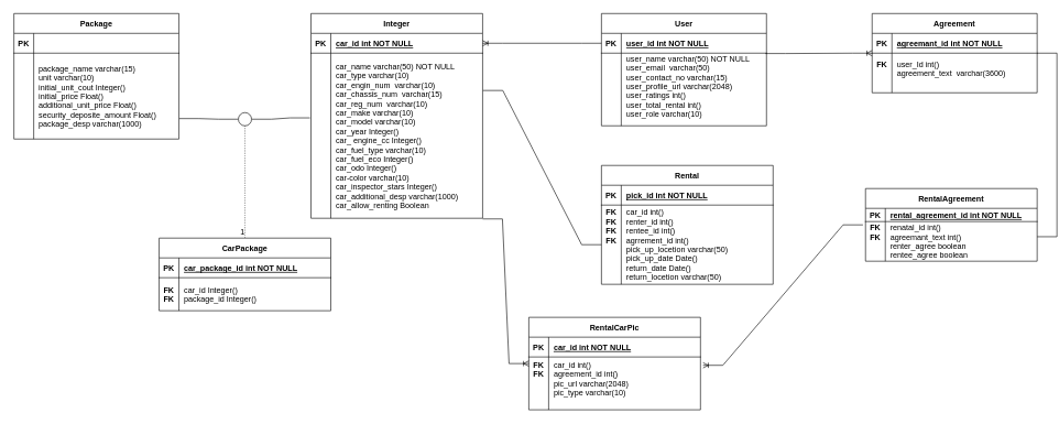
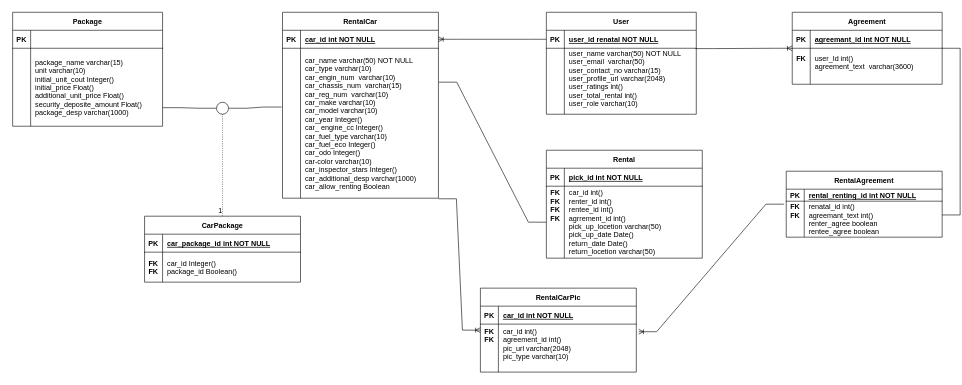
  <mxCell id="0" />
  <mxCell id="1" parent="0" />
  <mxCell id="2" value="User" style="shape=table;startSize=30;container=1;collapsible=1;childLayout=tableLayout;fixedRows=1;rowLines=0;fontStyle=1;align=center;resizeLast=1;" vertex="1" parent="1"><mxGeometry x="910" y="20" width="250" height="170" as="geometry"><mxRectangle x="20" y="30" width="70" height="30" as="alternateBounds" /></mxGeometry></mxCell>
  <mxCell id="3" value="" style="shape=partialRectangle;collapsible=0;dropTarget=0;pointerEvents=0;fillColor=none;points=[[0,0.5],[1,0.5]];portConstraint=eastwest;top=0;left=0;right=0;bottom=1;" vertex="1" parent="2"><mxGeometry y="30" width="250" height="30" as="geometry" /></mxCell>
  <mxCell id="4" value="PK" style="shape=partialRectangle;overflow=hidden;connectable=0;fillColor=none;top=0;left=0;bottom=0;right=0;fontStyle=1;" vertex="1" parent="3"><mxGeometry width="30" height="30" as="geometry"><mxRectangle width="30" height="30" as="alternateBounds" /></mxGeometry></mxCell>
- <mxCell id="5" value="user_id int NOT NULL " style="shape=partialRectangle;overflow=hidden;connectable=0;fillColor=none;top=0;left=0;bottom=0;right=0;align=left;spacingLeft=6;fontStyle=5;" vertex="1" parent="3"><mxGeometry x="30" width="220" height="30" as="geometry"><mxRectangle width="220" height="30" as="alternateBounds" /></mxGeometry></mxCell>
+ <mxCell id="5" value="user_id renatal NOT NULL " style="shape=partialRectangle;overflow=hidden;connectable=0;fillColor=none;top=0;left=0;bottom=0;right=0;align=left;spacingLeft=6;fontStyle=5;" vertex="1" parent="3"><mxGeometry x="30" width="220" height="30" as="geometry"><mxRectangle width="220" height="30" as="alternateBounds" /></mxGeometry></mxCell>
  <mxCell id="6" value="" style="shape=partialRectangle;collapsible=0;dropTarget=0;pointerEvents=0;fillColor=none;points=[[0,0.5],[1,0.5]];portConstraint=eastwest;top=0;left=0;right=0;bottom=0;" vertex="1" parent="2"><mxGeometry y="60" width="250" height="110" as="geometry" /></mxCell>
  <mxCell id="7" value="" style="shape=partialRectangle;overflow=hidden;connectable=0;fillColor=none;top=0;left=0;bottom=0;right=0;" vertex="1" parent="6"><mxGeometry width="30" height="110" as="geometry"><mxRectangle width="30" height="110" as="alternateBounds" /></mxGeometry></mxCell>
  <mxCell id="8" value="user_name varchar(50) NOT NULL&#10;user_email  varchar(50)&#10;user_contact_no varchar(15)&#10;user_profile_url varchar(2048)&#10;user_ratings int()&#10;user_total_rental int()&#10;user_role varchar(10)&#10;" style="shape=partialRectangle;overflow=hidden;connectable=0;fillColor=none;top=0;left=0;bottom=0;right=0;align=left;spacingLeft=6;" vertex="1" parent="6"><mxGeometry x="30" width="220" height="110" as="geometry"><mxRectangle width="220" height="110" as="alternateBounds" /></mxGeometry></mxCell>
  <mxCell id="9" style="edgeStyle=entityRelationEdgeStyle;rounded=0;orthogonalLoop=1;jettySize=auto;html=1;entryX=1;entryY=0.382;entryDx=0;entryDy=0;entryPerimeter=0;endArrow=none;endFill=0;" edge="1" parent="1" source="10" target="64"><mxGeometry relative="1" as="geometry" /></mxCell>
  <mxCell id="10" value="Agreement" style="shape=table;startSize=30;container=1;collapsible=1;childLayout=tableLayout;fixedRows=1;rowLines=0;fontStyle=1;align=center;resizeLast=1;" vertex="1" parent="1"><mxGeometry x="1320" y="20" width="250" height="120" as="geometry"><mxRectangle x="20" y="30" width="70" height="30" as="alternateBounds" /></mxGeometry></mxCell>
  <mxCell id="11" value="" style="shape=partialRectangle;collapsible=0;dropTarget=0;pointerEvents=0;fillColor=none;points=[[0,0.5],[1,0.5]];portConstraint=eastwest;top=0;left=0;right=0;bottom=1;" vertex="1" parent="10"><mxGeometry y="30" width="250" height="30" as="geometry" /></mxCell>
  <mxCell id="12" value="PK" style="shape=partialRectangle;overflow=hidden;connectable=0;fillColor=none;top=0;left=0;bottom=0;right=0;fontStyle=1;" vertex="1" parent="11"><mxGeometry width="30" height="30" as="geometry"><mxRectangle width="30" height="30" as="alternateBounds" /></mxGeometry></mxCell>
  <mxCell id="13" value="agreemant_id int NOT NULL " style="shape=partialRectangle;overflow=hidden;connectable=0;fillColor=none;top=0;left=0;bottom=0;right=0;align=left;spacingLeft=6;fontStyle=5;" vertex="1" parent="11"><mxGeometry x="30" width="220" height="30" as="geometry"><mxRectangle width="220" height="30" as="alternateBounds" /></mxGeometry></mxCell>
  <mxCell id="14" value="" style="shape=partialRectangle;collapsible=0;dropTarget=0;pointerEvents=0;fillColor=none;points=[[0,0.5],[1,0.5]];portConstraint=eastwest;top=0;left=0;right=0;bottom=0;" vertex="1" parent="10"><mxGeometry y="60" width="250" height="60" as="geometry" /></mxCell>
  <mxCell id="15" value="FK&#10;&#10;" style="shape=partialRectangle;overflow=hidden;connectable=0;fillColor=none;top=0;left=0;bottom=0;right=0;fontStyle=1" vertex="1" parent="14"><mxGeometry width="30" height="60" as="geometry"><mxRectangle width="30" height="60" as="alternateBounds" /></mxGeometry></mxCell>
  <mxCell id="16" value="user_Id int()&#10;agreement_text  varchar(3600)&#10;" style="shape=partialRectangle;overflow=hidden;connectable=0;fillColor=none;top=0;left=0;bottom=0;right=0;align=left;spacingLeft=6;" vertex="1" parent="14"><mxGeometry x="30" width="220" height="60" as="geometry"><mxRectangle width="220" height="60" as="alternateBounds" /></mxGeometry></mxCell>
  <mxCell id="17" value="" style="edgeStyle=entityRelationEdgeStyle;fontSize=12;html=1;endArrow=ERoneToMany;rounded=0;exitX=0.994;exitY=0.005;exitDx=0;exitDy=0;exitPerimeter=0;" edge="1" parent="1" source="6" target="10"><mxGeometry width="100" height="100" relative="1" as="geometry"><mxPoint x="775" y="71" as="sourcePoint" /><mxPoint x="1290" y="190" as="targetPoint" /></mxGeometry></mxCell>
  <mxCell id="18" value="" style="edgeStyle=entityRelationEdgeStyle;rounded=0;orthogonalLoop=1;jettySize=auto;html=1;endArrow=ERoneToMany;endFill=0;" edge="1" parent="1" target="27"><mxGeometry relative="1" as="geometry"><mxPoint x="730" y="331" as="sourcePoint" /></mxGeometry></mxCell>
- <mxCell id="19" value="Integer" style="shape=table;startSize=30;container=1;collapsible=1;childLayout=tableLayout;fixedRows=1;rowLines=0;fontStyle=1;align=center;resizeLast=1;" vertex="1" parent="1"><mxGeometry x="470" y="20" width="260" height="310" as="geometry"><mxRectangle x="20" y="30" width="70" height="30" as="alternateBounds" /></mxGeometry></mxCell>
+ <mxCell id="19" value="RentalCar" style="shape=table;startSize=30;container=1;collapsible=1;childLayout=tableLayout;fixedRows=1;rowLines=0;fontStyle=1;align=center;resizeLast=1;" vertex="1" parent="1"><mxGeometry x="470" y="20" width="260" height="310" as="geometry"><mxRectangle x="20" y="30" width="70" height="30" as="alternateBounds" /></mxGeometry></mxCell>
  <mxCell id="20" value="" style="shape=partialRectangle;collapsible=0;dropTarget=0;pointerEvents=0;fillColor=none;points=[[0,0.5],[1,0.5]];portConstraint=eastwest;top=0;left=0;right=0;bottom=1;" vertex="1" parent="19"><mxGeometry y="30" width="260" height="30" as="geometry" /></mxCell>
  <mxCell id="21" value="PK" style="shape=partialRectangle;overflow=hidden;connectable=0;fillColor=none;top=0;left=0;bottom=0;right=0;fontStyle=1;" vertex="1" parent="20"><mxGeometry width="30" height="30" as="geometry"><mxRectangle width="30" height="30" as="alternateBounds" /></mxGeometry></mxCell>
  <mxCell id="22" value="car_id int NOT NULL " style="shape=partialRectangle;overflow=hidden;connectable=0;fillColor=none;top=0;left=0;bottom=0;right=0;align=left;spacingLeft=6;fontStyle=5;" vertex="1" parent="20"><mxGeometry x="30" width="230" height="30" as="geometry"><mxRectangle width="230" height="30" as="alternateBounds" /></mxGeometry></mxCell>
  <mxCell id="23" value="" style="shape=partialRectangle;collapsible=0;dropTarget=0;pointerEvents=0;fillColor=none;points=[[0,0.5],[1,0.5]];portConstraint=eastwest;top=0;left=0;right=0;bottom=0;" vertex="1" parent="19"><mxGeometry y="60" width="260" height="250" as="geometry" /></mxCell>
  <mxCell id="24" value="" style="shape=partialRectangle;overflow=hidden;connectable=0;fillColor=none;top=0;left=0;bottom=0;right=0;" vertex="1" parent="23"><mxGeometry width="30" height="250" as="geometry"><mxRectangle width="30" height="250" as="alternateBounds" /></mxGeometry></mxCell>
  <mxCell id="25" value="car_name varchar(50) NOT NULL&#10;car_type varchar(10)&#10;car_engin_num  varchar(10)&#10;car_chassis_num  varchar(15)&#10;car_reg_num  varchar(10)&#10;car_make varchar(10)&#10;car_model varchar(10)&#10;car_year Integer()&#10;car_ engine_cc Integer()&#10;car_fuel_type varchar(10)&#10;car_fuel_eco Integer()&#10;car_odo Integer()&#10;car-color varchar(10)&#10;car_inspector_stars Integer()&#10;car_additional_desp varchar(1000)&#10;car_allow_renting Boolean" style="shape=partialRectangle;overflow=hidden;connectable=0;fillColor=none;top=0;left=0;bottom=0;right=0;align=left;spacingLeft=6;" vertex="1" parent="23"><mxGeometry x="30" width="230" height="250" as="geometry"><mxRectangle width="230" height="250" as="alternateBounds" /></mxGeometry></mxCell>
  <mxCell id="26" value="" style="edgeStyle=entityRelationEdgeStyle;fontSize=12;html=1;endArrow=ERoneToMany;rounded=0;entryX=1;entryY=0.5;entryDx=0;entryDy=0;exitX=0;exitY=0.5;exitDx=0;exitDy=0;" edge="1" parent="1" source="3" target="20"><mxGeometry width="100" height="100" relative="1" as="geometry"><mxPoint x="900" y="65" as="sourcePoint" /><mxPoint x="230" y="30" as="targetPoint" /><Array as="points"><mxPoint x="90" y="20" /></Array></mxGeometry></mxCell>
  <mxCell id="27" value="RentalCarPic" style="shape=table;startSize=30;container=1;collapsible=1;childLayout=tableLayout;fixedRows=1;rowLines=0;fontStyle=1;align=center;resizeLast=1;" vertex="1" parent="1"><mxGeometry x="800" y="480" width="260" height="140" as="geometry"><mxRectangle x="20" y="30" width="70" height="30" as="alternateBounds" /></mxGeometry></mxCell>
  <mxCell id="28" value="" style="shape=partialRectangle;collapsible=0;dropTarget=0;pointerEvents=0;fillColor=none;points=[[0,0.5],[1,0.5]];portConstraint=eastwest;top=0;left=0;right=0;bottom=1;" vertex="1" parent="27"><mxGeometry y="30" width="260" height="30" as="geometry" /></mxCell>
  <mxCell id="29" value="PK" style="shape=partialRectangle;overflow=hidden;connectable=0;fillColor=none;top=0;left=0;bottom=0;right=0;fontStyle=1;" vertex="1" parent="28"><mxGeometry width="30" height="30" as="geometry"><mxRectangle width="30" height="30" as="alternateBounds" /></mxGeometry></mxCell>
  <mxCell id="30" value="car_id int NOT NULL " style="shape=partialRectangle;overflow=hidden;connectable=0;fillColor=none;top=0;left=0;bottom=0;right=0;align=left;spacingLeft=6;fontStyle=5;" vertex="1" parent="28"><mxGeometry x="30" width="230" height="30" as="geometry"><mxRectangle width="230" height="30" as="alternateBounds" /></mxGeometry></mxCell>
  <mxCell id="31" value="" style="shape=partialRectangle;collapsible=0;dropTarget=0;pointerEvents=0;fillColor=none;points=[[0,0.5],[1,0.5]];portConstraint=eastwest;top=0;left=0;right=0;bottom=0;" vertex="1" parent="27"><mxGeometry y="60" width="260" height="80" as="geometry" /></mxCell>
  <mxCell id="32" value="FK&#10;FK&#10;&#10;&#10;" style="shape=partialRectangle;overflow=hidden;connectable=0;fillColor=none;top=0;left=0;bottom=0;right=0;fontStyle=1" vertex="1" parent="31"><mxGeometry width="30" height="80" as="geometry"><mxRectangle width="30" height="80" as="alternateBounds" /></mxGeometry></mxCell>
  <mxCell id="33" value="car_id int()&#10;agreement_id int()&#10;pic_url varchar(2048)&#10;pic_type varchar(10)&#10;" style="shape=partialRectangle;overflow=hidden;connectable=0;fillColor=none;top=0;left=0;bottom=0;right=0;align=left;spacingLeft=6;" vertex="1" parent="31"><mxGeometry x="30" width="230" height="80" as="geometry"><mxRectangle width="230" height="80" as="alternateBounds" /></mxGeometry></mxCell>
  <mxCell id="34" value="" style="edgeStyle=entityRelationEdgeStyle;rounded=0;orthogonalLoop=1;jettySize=auto;html=1;endArrow=none;endFill=0;exitX=1.002;exitY=0.762;exitDx=0;exitDy=0;exitPerimeter=0;" edge="1" parent="1" source="38" target="49"><mxGeometry relative="1" as="geometry" /></mxCell>
  <mxCell id="35" value="Package" style="shape=table;startSize=30;container=1;collapsible=1;childLayout=tableLayout;fixedRows=1;rowLines=0;fontStyle=1;align=center;resizeLast=1;" vertex="1" parent="1"><mxGeometry x="20" y="20" width="250" height="190" as="geometry"><mxRectangle x="20" y="30" width="70" height="30" as="alternateBounds" /></mxGeometry></mxCell>
  <mxCell id="36" value="" style="shape=partialRectangle;collapsible=0;dropTarget=0;pointerEvents=0;fillColor=none;points=[[0,0.5],[1,0.5]];portConstraint=eastwest;top=0;left=0;right=0;bottom=1;" vertex="1" parent="35"><mxGeometry y="30" width="250" height="30" as="geometry" /></mxCell>
  <mxCell id="37" value="PK" style="shape=partialRectangle;overflow=hidden;connectable=0;fillColor=none;top=0;left=0;bottom=0;right=0;fontStyle=1;" vertex="1" parent="36"><mxGeometry width="30" height="30" as="geometry"><mxRectangle width="30" height="30" as="alternateBounds" /></mxGeometry></mxCell>
  <mxCell id="38" value="" style="shape=partialRectangle;collapsible=0;dropTarget=0;pointerEvents=0;fillColor=none;points=[[0,0.5],[1,0.5]];portConstraint=eastwest;top=0;left=0;right=0;bottom=0;" vertex="1" parent="35"><mxGeometry y="60" width="250" height="130" as="geometry" /></mxCell>
  <mxCell id="39" value="" style="shape=partialRectangle;overflow=hidden;connectable=0;fillColor=none;top=0;left=0;bottom=0;right=0;" vertex="1" parent="38"><mxGeometry width="30" height="130" as="geometry"><mxRectangle width="30" height="130" as="alternateBounds" /></mxGeometry></mxCell>
  <mxCell id="40" value="package_name varchar(15)&#10;unit varchar(10) &#10;initial_unit_cout Integer()&#10;initial_price Float()&#10;additional_unit_price Float() &#10;security_deposite_amount Float()&#10;package_desp varchar(1000)" style="shape=partialRectangle;overflow=hidden;connectable=0;fillColor=none;top=0;left=0;bottom=0;right=0;align=left;spacingLeft=6;" vertex="1" parent="38"><mxGeometry x="30" width="220" height="130" as="geometry"><mxRectangle width="220" height="130" as="alternateBounds" /></mxGeometry></mxCell>
  <mxCell id="41" value="CarPackage" style="shape=table;startSize=30;container=1;collapsible=1;childLayout=tableLayout;fixedRows=1;rowLines=0;fontStyle=1;align=center;resizeLast=1;" vertex="1" parent="1"><mxGeometry x="240" y="360" width="260" height="110" as="geometry"><mxRectangle x="20" y="30" width="70" height="30" as="alternateBounds" /></mxGeometry></mxCell>
  <mxCell id="42" value="" style="shape=partialRectangle;collapsible=0;dropTarget=0;pointerEvents=0;fillColor=none;points=[[0,0.5],[1,0.5]];portConstraint=eastwest;top=0;left=0;right=0;bottom=1;" vertex="1" parent="41"><mxGeometry y="30" width="260" height="30" as="geometry" /></mxCell>
  <mxCell id="43" value="PK" style="shape=partialRectangle;overflow=hidden;connectable=0;fillColor=none;top=0;left=0;bottom=0;right=0;fontStyle=1;" vertex="1" parent="42"><mxGeometry width="30" height="30" as="geometry"><mxRectangle width="30" height="30" as="alternateBounds" /></mxGeometry></mxCell>
  <mxCell id="44" value="car_package_id int NOT NULL " style="shape=partialRectangle;overflow=hidden;connectable=0;fillColor=none;top=0;left=0;bottom=0;right=0;align=left;spacingLeft=6;fontStyle=5;" vertex="1" parent="42"><mxGeometry x="30" width="230" height="30" as="geometry"><mxRectangle width="230" height="30" as="alternateBounds" /></mxGeometry></mxCell>
  <mxCell id="45" value="" style="shape=partialRectangle;collapsible=0;dropTarget=0;pointerEvents=0;fillColor=none;points=[[0,0.5],[1,0.5]];portConstraint=eastwest;top=0;left=0;right=0;bottom=0;" vertex="1" parent="41"><mxGeometry y="60" width="260" height="50" as="geometry" /></mxCell>
  <mxCell id="46" value="FK&#10;FK" style="shape=partialRectangle;overflow=hidden;connectable=0;fillColor=none;top=0;left=0;bottom=0;right=0;fontStyle=1" vertex="1" parent="45"><mxGeometry width="30" height="50" as="geometry"><mxRectangle width="30" height="50" as="alternateBounds" /></mxGeometry></mxCell>
- <mxCell id="47" value="car_id Integer()&#10;package_id Integer()" style="shape=partialRectangle;overflow=hidden;connectable=0;fillColor=none;top=0;left=0;bottom=0;right=0;align=left;spacingLeft=6;" vertex="1" parent="45"><mxGeometry x="30" width="230" height="50" as="geometry"><mxRectangle width="230" height="50" as="alternateBounds" /></mxGeometry></mxCell>
+ <mxCell id="47" value="car_id Integer()&#10;package_id Boolean()" style="shape=partialRectangle;overflow=hidden;connectable=0;fillColor=none;top=0;left=0;bottom=0;right=0;align=left;spacingLeft=6;" vertex="1" parent="45"><mxGeometry x="30" width="230" height="50" as="geometry"><mxRectangle width="230" height="50" as="alternateBounds" /></mxGeometry></mxCell>
  <mxCell id="48" style="edgeStyle=entityRelationEdgeStyle;rounded=0;orthogonalLoop=1;jettySize=auto;html=1;endArrow=none;endFill=0;entryX=-0.006;entryY=0.392;entryDx=0;entryDy=0;entryPerimeter=0;" edge="1" parent="1" source="49" target="23"><mxGeometry relative="1" as="geometry"><mxPoint x="610" y="140" as="targetPoint" /></mxGeometry></mxCell>
  <mxCell id="49" value="" style="ellipse;whiteSpace=wrap;html=1;startSize=30;fontStyle=1;" vertex="1" parent="1"><mxGeometry x="360" y="170" width="20" height="20" as="geometry" /></mxCell>
  <mxCell id="50" value="" style="endArrow=none;html=1;rounded=0;dashed=1;dashPattern=1 2;exitX=0.5;exitY=1;exitDx=0;exitDy=0;entryX=0.5;entryY=0;entryDx=0;entryDy=0;" edge="1" parent="1" source="49" target="41"><mxGeometry relative="1" as="geometry"><mxPoint x="395" y="300" as="sourcePoint" /><mxPoint x="555" y="300" as="targetPoint" /></mxGeometry></mxCell>
  <mxCell id="51" value="1" style="resizable=0;html=1;align=right;verticalAlign=bottom;" connectable="0" vertex="1" parent="50"><mxGeometry x="1" relative="1" as="geometry" /></mxCell>
  <mxCell id="52" value="" style="edgeStyle=entityRelationEdgeStyle;rounded=0;orthogonalLoop=1;jettySize=auto;html=1;endArrow=none;endFill=0;entryX=1.002;entryY=0.226;entryDx=0;entryDy=0;entryPerimeter=0;exitX=0;exitY=0.5;exitDx=0;exitDy=0;" edge="1" parent="1" source="57" target="23"><mxGeometry relative="1" as="geometry"><mxPoint x="750" y="-320" as="sourcePoint" /></mxGeometry></mxCell>
  <mxCell id="53" value="Rental" style="shape=table;startSize=30;container=1;collapsible=1;childLayout=tableLayout;fixedRows=1;rowLines=0;fontStyle=1;align=center;resizeLast=1;" vertex="1" parent="1"><mxGeometry x="910" y="250" width="260" height="180" as="geometry"><mxRectangle x="20" y="30" width="70" height="30" as="alternateBounds" /></mxGeometry></mxCell>
  <mxCell id="54" value="" style="shape=partialRectangle;collapsible=0;dropTarget=0;pointerEvents=0;fillColor=none;points=[[0,0.5],[1,0.5]];portConstraint=eastwest;top=0;left=0;right=0;bottom=1;" vertex="1" parent="53"><mxGeometry y="30" width="260" height="30" as="geometry" /></mxCell>
  <mxCell id="55" value="PK" style="shape=partialRectangle;overflow=hidden;connectable=0;fillColor=none;top=0;left=0;bottom=0;right=0;fontStyle=1;" vertex="1" parent="54"><mxGeometry width="30" height="30" as="geometry"><mxRectangle width="30" height="30" as="alternateBounds" /></mxGeometry></mxCell>
  <mxCell id="56" value="pick_id int NOT NULL " style="shape=partialRectangle;overflow=hidden;connectable=0;fillColor=none;top=0;left=0;bottom=0;right=0;align=left;spacingLeft=6;fontStyle=5;" vertex="1" parent="54"><mxGeometry x="30" width="230" height="30" as="geometry"><mxRectangle width="230" height="30" as="alternateBounds" /></mxGeometry></mxCell>
  <mxCell id="57" value="" style="shape=partialRectangle;collapsible=0;dropTarget=0;pointerEvents=0;fillColor=none;points=[[0,0.5],[1,0.5]];portConstraint=eastwest;top=0;left=0;right=0;bottom=0;" vertex="1" parent="53"><mxGeometry y="60" width="260" height="120" as="geometry" /></mxCell>
  <mxCell id="58" value="FK&#10;FK&#10;FK&#10;FK&#10;&#10;&#10;&#10;" style="shape=partialRectangle;overflow=hidden;connectable=0;fillColor=none;top=0;left=0;bottom=0;right=0;fontStyle=1" vertex="1" parent="57"><mxGeometry width="30" height="120" as="geometry"><mxRectangle width="30" height="120" as="alternateBounds" /></mxGeometry></mxCell>
  <mxCell id="59" value="car_id int()&#10;renter_id int()&#10;rentee_id int()&#10;agrrement_id int()&#10;pick_up_locetion varchar(50)&#10;pick_up_date Date()&#10;return_date Date()&#10;return_locetion varchar(50)" style="shape=partialRectangle;overflow=hidden;connectable=0;fillColor=none;top=0;left=0;bottom=0;right=0;align=left;spacingLeft=6;" vertex="1" parent="57"><mxGeometry x="30" width="230" height="120" as="geometry"><mxRectangle width="230" height="120" as="alternateBounds" /></mxGeometry></mxCell>
  <mxCell id="60" value="RentalAgreement" style="shape=table;startSize=30;container=1;collapsible=1;childLayout=tableLayout;fixedRows=1;rowLines=0;fontStyle=1;align=center;resizeLast=1;" vertex="1" parent="1"><mxGeometry x="1310" y="285" width="260" height="110" as="geometry"><mxRectangle x="20" y="30" width="70" height="30" as="alternateBounds" /></mxGeometry></mxCell>
  <mxCell id="61" value="" style="shape=partialRectangle;collapsible=0;dropTarget=0;pointerEvents=0;fillColor=none;points=[[0,0.5],[1,0.5]];portConstraint=eastwest;top=0;left=0;right=0;bottom=1;" vertex="1" parent="60"><mxGeometry y="30" width="260" height="20" as="geometry" /></mxCell>
  <mxCell id="62" value="PK" style="shape=partialRectangle;overflow=hidden;connectable=0;fillColor=none;top=0;left=0;bottom=0;right=0;fontStyle=1;" vertex="1" parent="61"><mxGeometry width="30" height="20" as="geometry"><mxRectangle width="30" height="20" as="alternateBounds" /></mxGeometry></mxCell>
- <mxCell id="63" value="rental_agreement_id int NOT NULL " style="shape=partialRectangle;overflow=hidden;connectable=0;fillColor=none;top=0;left=0;bottom=0;right=0;align=left;spacingLeft=6;fontStyle=5;" vertex="1" parent="61"><mxGeometry x="30" width="230" height="20" as="geometry"><mxRectangle width="230" height="20" as="alternateBounds" /></mxGeometry></mxCell>
+ <mxCell id="63" value="rental_renting_id int NOT NULL " style="shape=partialRectangle;overflow=hidden;connectable=0;fillColor=none;top=0;left=0;bottom=0;right=0;align=left;spacingLeft=6;fontStyle=5;" vertex="1" parent="61"><mxGeometry x="30" width="230" height="20" as="geometry"><mxRectangle width="230" height="20" as="alternateBounds" /></mxGeometry></mxCell>
  <mxCell id="64" value="" style="shape=partialRectangle;collapsible=0;dropTarget=0;pointerEvents=0;fillColor=none;points=[[0,0.5],[1,0.5]];portConstraint=eastwest;top=0;left=0;right=0;bottom=0;" vertex="1" parent="60"><mxGeometry y="50" width="260" height="60" as="geometry" /></mxCell>
  <mxCell id="65" value="FK&#10;FK&#10;&#10;" style="shape=partialRectangle;overflow=hidden;connectable=0;fillColor=none;top=0;left=0;bottom=0;right=0;fontStyle=1" vertex="1" parent="64"><mxGeometry width="30" height="60" as="geometry"><mxRectangle width="30" height="60" as="alternateBounds" /></mxGeometry></mxCell>
  <mxCell id="66" value="renatal_id int()&#10;agreemant_text int()&#10;renter_agree boolean&#10;rentee_agree boolean" style="shape=partialRectangle;overflow=hidden;connectable=0;fillColor=none;top=0;left=0;bottom=0;right=0;align=left;spacingLeft=6;" vertex="1" parent="64"><mxGeometry x="30" width="230" height="60" as="geometry"><mxRectangle width="230" height="60" as="alternateBounds" /></mxGeometry></mxCell>
  <mxCell id="67" value="" style="edgeStyle=entityRelationEdgeStyle;rounded=0;orthogonalLoop=1;jettySize=auto;html=1;endArrow=ERoneToMany;endFill=0;exitX=-0.015;exitY=0.083;exitDx=0;exitDy=0;exitPerimeter=0;entryX=1.015;entryY=0.158;entryDx=0;entryDy=0;entryPerimeter=0;" edge="1" parent="1" source="64" target="31"><mxGeometry relative="1" as="geometry"><mxPoint x="742.34" y="340.75" as="sourcePoint" /><mxPoint x="810" y="560" as="targetPoint" /></mxGeometry></mxCell>
